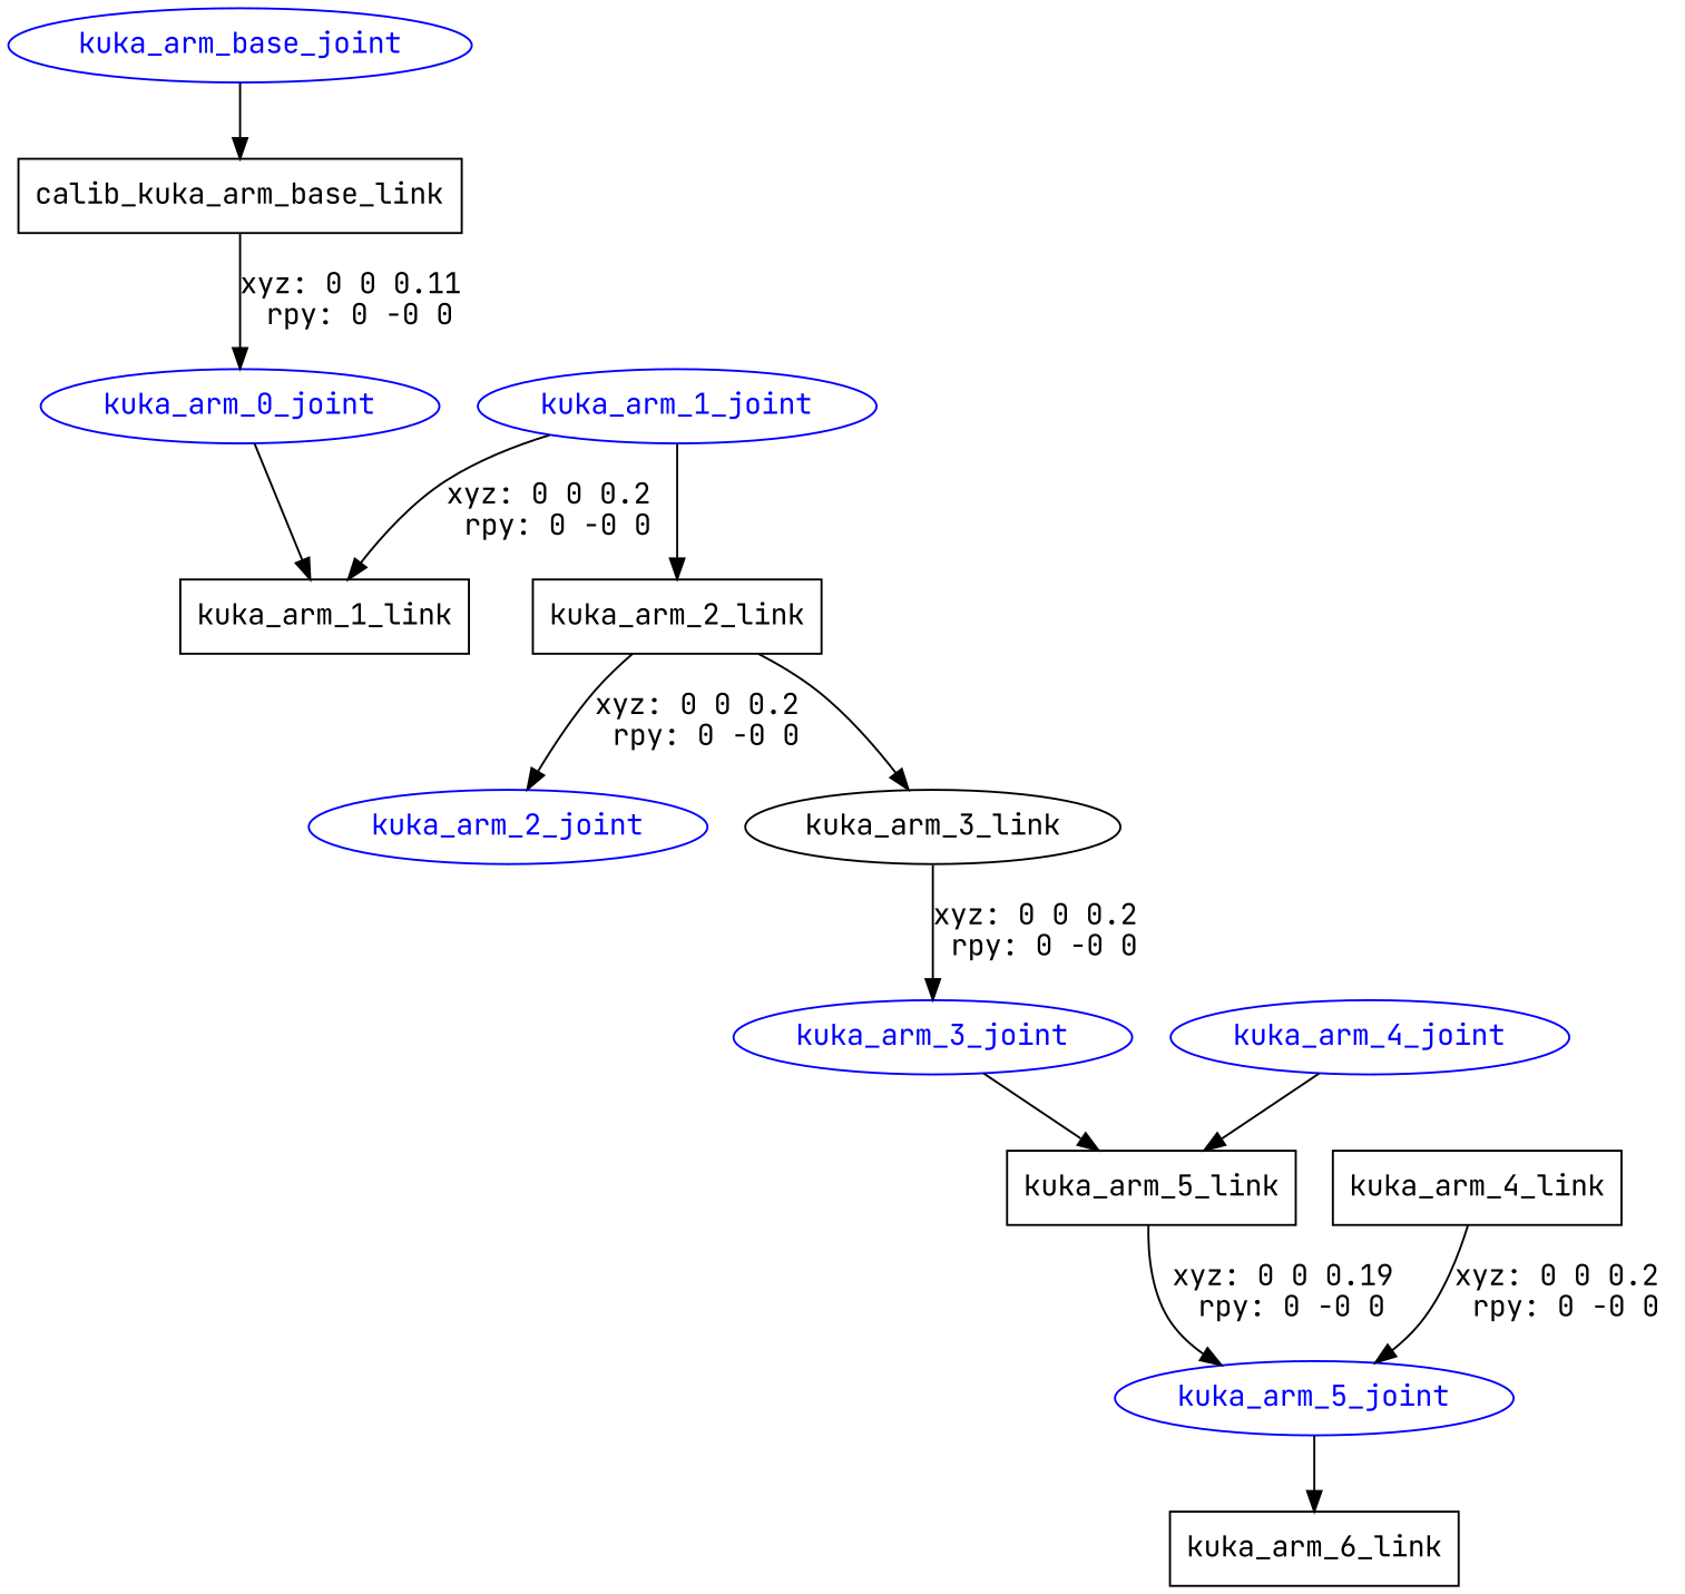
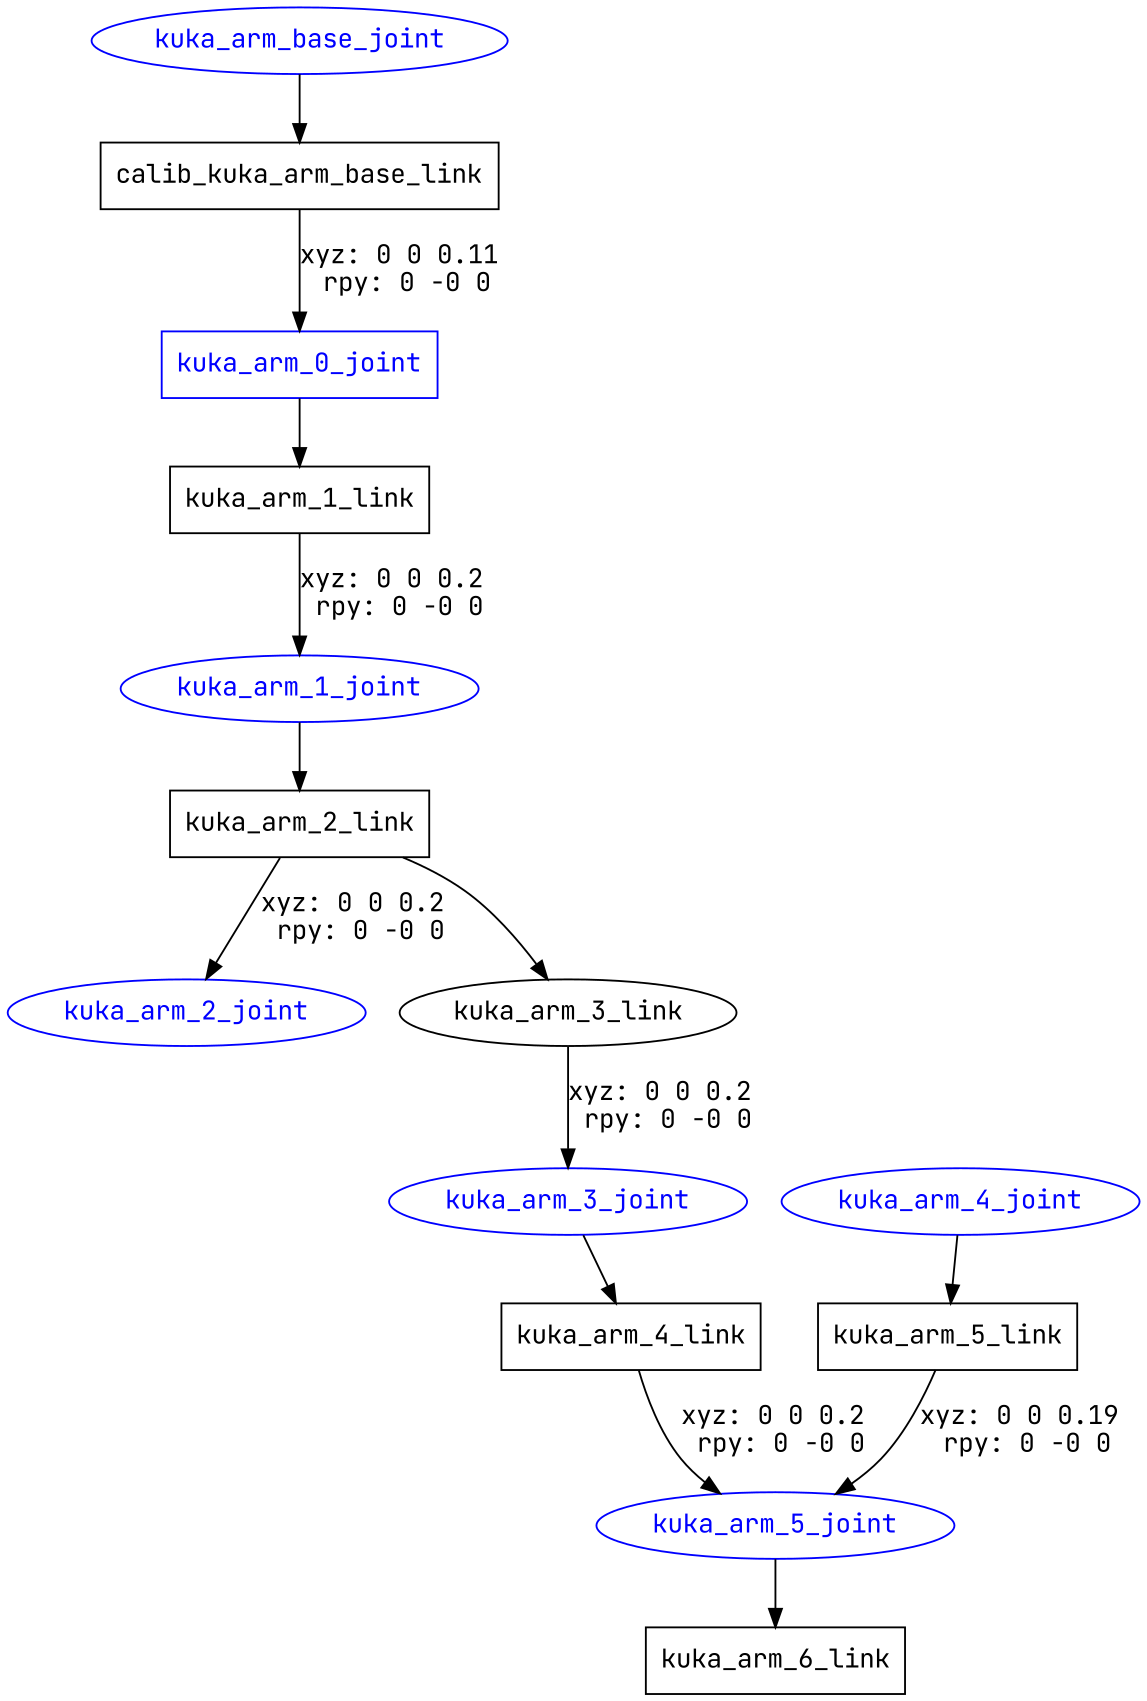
  digraph {
    fontname="JetBrains Mono"
    node [fontname="JetBrains Mono" shape=ellipse]
    edge [fontname="JetBrains Mono"]
    kuka_arm_base_joint [color=blue fontcolor=blue]
    n2 [label=calib_kuka_arm_base_link shape=box]
-   kuka_arm_0_joint [color=blue fontcolor=blue]
+   kuka_arm_0_joint [color=blue fontcolor=blue shape=box]
    n4 [label=kuka_arm_1_link shape=box]
    kuka_arm_1_joint [color=blue fontcolor=blue]
    n6 [label=kuka_arm_2_link shape=box]
    kuka_arm_2_joint [color=blue fontcolor=blue]
    n8 [label=kuka_arm_3_link]
    kuka_arm_3_joint [color=blue fontcolor=blue]
    n10 [label=kuka_arm_4_link shape=box]
    kuka_arm_5_joint [color=blue fontcolor=blue]
    kuka_arm_4_joint [color=blue fontcolor=blue]
    n13 [label=kuka_arm_5_link shape=box]
    n14 [label=kuka_arm_6_link shape=box]
    kuka_arm_base_joint -> n2
    n2 -> kuka_arm_0_joint [label="xyz: 0 0 0.11 \nrpy: 0 -0 0"]
    kuka_arm_0_joint -> n4
-   kuka_arm_1_joint -> n4 [label="xyz: 0 0 0.2 \nrpy: 0 -0 0"]
+   n4 -> kuka_arm_1_joint [label="xyz: 0 0 0.2 \nrpy: 0 -0 0"]
    kuka_arm_1_joint -> n6
    n6 -> kuka_arm_2_joint [label="xyz: 0 0 0.2 \nrpy: 0 -0 0"]
    n6 -> n8
    n8 -> kuka_arm_3_joint [label="xyz: 0 0 0.2 \nrpy: 0 -0 0"]
-   kuka_arm_3_joint -> n13
+   kuka_arm_3_joint -> n10
    n10 -> kuka_arm_5_joint [label="xyz: 0 0 0.2 \nrpy: 0 -0 0"]
    kuka_arm_5_joint -> n14
    kuka_arm_4_joint -> n13
    n13 -> kuka_arm_5_joint [label="xyz: 0 0 0.19 \nrpy: 0 -0 0"]
  }
